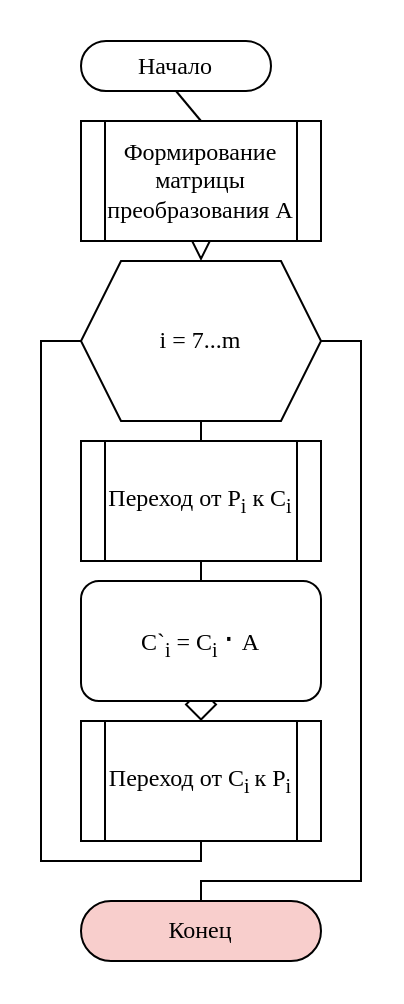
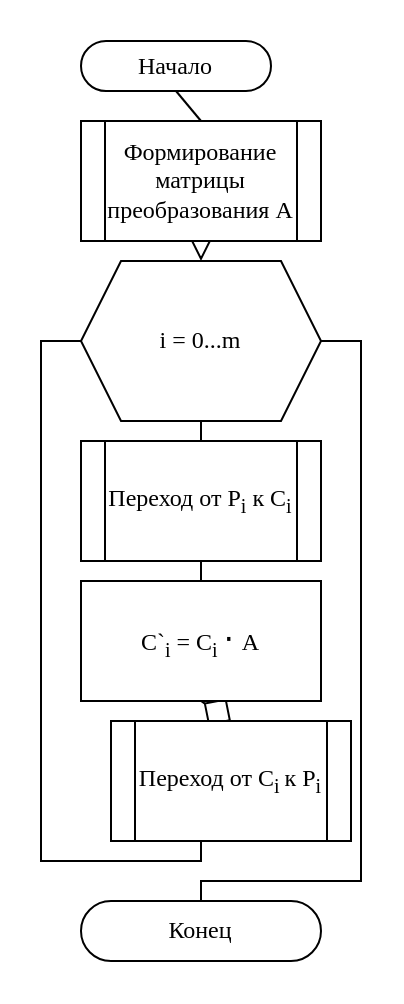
  <mxCell id="0" />
  <mxCell id="1" parent="0" />
  <mxCell id="2" style="edgeStyle=none;curved=1;rounded=0;orthogonalLoop=1;jettySize=auto;html=1;exitX=0.5;exitY=1;exitDx=0;exitDy=0;entryX=0.5;entryY=0;entryDx=0;entryDy=0;fontFamily=Times New Roman;endArrow=none;startSize=14;endSize=14;sourcePerimeterSpacing=8;targetPerimeterSpacing=8;endFill=0;" edge="1" parent="1" source="3" target="5"><mxGeometry relative="1" as="geometry" /></mxCell>
  <mxCell id="3" value="Начало" style="rounded=1;whiteSpace=wrap;html=1;hachureGap=4;pointerEvents=0;arcSize=50;fontFamily=Times New Roman;" vertex="1" parent="1"><mxGeometry x="40" y="20" width="95" height="25" as="geometry" /></mxCell>
  <mxCell id="4" style="edgeStyle=none;curved=1;rounded=0;orthogonalLoop=1;jettySize=auto;html=1;exitX=0.5;exitY=1;exitDx=0;exitDy=0;entryX=0.5;entryY=0;entryDx=0;entryDy=0;fontFamily=Times New Roman;endArrow=classic;endFill=0;startSize=14;endSize=14;sourcePerimeterSpacing=8;targetPerimeterSpacing=8;" edge="1" parent="1" source="5" target="8"><mxGeometry relative="1" as="geometry" /></mxCell>
  <mxCell id="5" value="Формирование матрицы преобразования A" style="shape=process;whiteSpace=wrap;html=1;backgroundOutline=1;hachureGap=4;pointerEvents=0;fontFamily=Times New Roman;" vertex="1" parent="1"><mxGeometry x="40" y="60" width="120" height="60" as="geometry" /></mxCell>
  <mxCell id="6" style="edgeStyle=none;curved=1;rounded=0;orthogonalLoop=1;jettySize=auto;html=1;exitX=0.5;exitY=1;exitDx=0;exitDy=0;entryX=0.5;entryY=0;entryDx=0;entryDy=0;fontFamily=Times New Roman;endArrow=none;endFill=0;startSize=14;endSize=14;sourcePerimeterSpacing=8;targetPerimeterSpacing=8;" edge="1" parent="1" source="8" target="10"><mxGeometry relative="1" as="geometry" /></mxCell>
  <mxCell id="7" style="edgeStyle=orthogonalEdgeStyle;rounded=0;orthogonalLoop=1;jettySize=auto;html=1;exitX=1;exitY=0.5;exitDx=0;exitDy=0;fontFamily=Times New Roman;endArrow=none;endFill=0;startSize=14;endSize=14;sourcePerimeterSpacing=8;targetPerimeterSpacing=8;" edge="1" parent="1" source="8"><mxGeometry relative="1" as="geometry"><mxPoint x="100" y="452.286" as="targetPoint" /><Array as="points"><mxPoint x="180" y="170" /><mxPoint x="180" y="440" /><mxPoint x="100" y="440" /></Array></mxGeometry></mxCell>
- <mxCell id="8" value="i = 7...m" style="shape=hexagon;perimeter=hexagonPerimeter2;whiteSpace=wrap;html=1;fixedSize=1;hachureGap=4;pointerEvents=0;fontFamily=Times New Roman;" vertex="1" parent="1"><mxGeometry x="40" y="130" width="120" height="80" as="geometry" /></mxCell>
+ <mxCell id="8" value="i = 0...m" style="shape=hexagon;perimeter=hexagonPerimeter2;whiteSpace=wrap;html=1;fixedSize=1;hachureGap=4;pointerEvents=0;fontFamily=Times New Roman;" vertex="1" parent="1"><mxGeometry x="40" y="130" width="120" height="80" as="geometry" /></mxCell>
  <mxCell id="9" style="edgeStyle=none;curved=1;rounded=0;orthogonalLoop=1;jettySize=auto;html=1;exitX=0.5;exitY=1;exitDx=0;exitDy=0;entryX=0.5;entryY=0;entryDx=0;entryDy=0;fontFamily=Times New Roman;endArrow=none;endFill=0;startSize=14;endSize=14;sourcePerimeterSpacing=8;targetPerimeterSpacing=8;" edge="1" parent="1" source="10" target="12"><mxGeometry relative="1" as="geometry" /></mxCell>
  <mxCell id="10" value="Переход от P&lt;sub&gt;i&lt;/sub&gt;&amp;nbsp;к C&lt;sub&gt;i&lt;/sub&gt;" style="shape=process;whiteSpace=wrap;html=1;backgroundOutline=1;hachureGap=4;pointerEvents=0;fontFamily=Times New Roman;" vertex="1" parent="1"><mxGeometry x="40" y="220" width="120" height="60" as="geometry" /></mxCell>
  <mxCell id="11" style="edgeStyle=none;curved=1;rounded=0;orthogonalLoop=1;jettySize=auto;html=1;exitX=0.5;exitY=1;exitDx=0;exitDy=0;entryX=0.5;entryY=0;entryDx=0;entryDy=0;fontFamily=Times New Roman;endArrow=diamond;endFill=0;startSize=14;endSize=14;sourcePerimeterSpacing=8;targetPerimeterSpacing=8;" edge="1" parent="1" source="12" target="14"><mxGeometry relative="1" as="geometry" /></mxCell>
- <mxCell id="12" value="&lt;p&gt;&lt;font style=&quot;font-size: 12px&quot;&gt;C`&lt;sub&gt;i&lt;/sub&gt;&amp;nbsp;= C&lt;sub&gt;i&lt;/sub&gt;&amp;nbsp;&lt;span style=&quot;font-size: 16px ; text-align: left&quot;&gt;⋅&amp;nbsp;&lt;/span&gt;&lt;/font&gt;&lt;span style=&quot;text-align: left&quot;&gt;A&lt;/span&gt;&lt;/p&gt;" style="whiteSpace=wrap;html=1;hachureGap=4;pointerEvents=0;fontFamily=Times New Roman;rounded=1;" vertex="1" parent="1"><mxGeometry x="40" y="290" width="120" height="60" as="geometry" /></mxCell>
+ <mxCell id="12" value="&lt;p&gt;&lt;font style=&quot;font-size: 12px&quot;&gt;C`&lt;sub&gt;i&lt;/sub&gt;&amp;nbsp;= C&lt;sub&gt;i&lt;/sub&gt;&amp;nbsp;&lt;span style=&quot;font-size: 16px ; text-align: left&quot;&gt;⋅&amp;nbsp;&lt;/span&gt;&lt;/font&gt;&lt;span style=&quot;text-align: left&quot;&gt;A&lt;/span&gt;&lt;/p&gt;" style="rounded=0;whiteSpace=wrap;html=1;hachureGap=4;pointerEvents=0;fontFamily=Times New Roman;" vertex="1" parent="1"><mxGeometry x="40" y="290" width="120" height="60" as="geometry" /></mxCell>
  <mxCell id="13" style="edgeStyle=orthogonalEdgeStyle;rounded=0;orthogonalLoop=1;jettySize=auto;html=1;exitX=0.5;exitY=1;exitDx=0;exitDy=0;entryX=0;entryY=0.5;entryDx=0;entryDy=0;fontFamily=Times New Roman;endArrow=none;endFill=0;startSize=14;endSize=14;sourcePerimeterSpacing=8;targetPerimeterSpacing=8;" edge="1" parent="1" source="14" target="8"><mxGeometry relative="1" as="geometry"><Array as="points"><mxPoint x="100" y="430" /><mxPoint x="20" y="430" /><mxPoint x="20" y="170" /></Array></mxGeometry></mxCell>
- <mxCell id="14" value="Переход от C&lt;sub&gt;i&amp;nbsp;&lt;/sub&gt;к P&lt;sub&gt;i&lt;/sub&gt;" style="shape=process;whiteSpace=wrap;html=1;backgroundOutline=1;hachureGap=4;pointerEvents=0;fontFamily=Times New Roman;" vertex="1" parent="1"><mxGeometry x="40" y="360" width="120" height="60" as="geometry" /></mxCell>
- <mxCell id="15" value="Конец" style="rounded=1;whiteSpace=wrap;html=1;hachureGap=4;pointerEvents=0;arcSize=50;fontFamily=Times New Roman;fillColor=#f8cecc;" vertex="1" parent="1"><mxGeometry x="40" y="450" width="120" height="30" as="geometry" /></mxCell>
+ <mxCell id="14" value="Переход от C&lt;sub&gt;i&amp;nbsp;&lt;/sub&gt;к P&lt;sub&gt;i&lt;/sub&gt;" style="shape=process;whiteSpace=wrap;html=1;backgroundOutline=1;hachureGap=4;pointerEvents=0;fontFamily=Times New Roman;" vertex="1" parent="1"><mxGeometry x="55" y="360" width="120" height="60" as="geometry" /></mxCell>
+ <mxCell id="15" value="Конец" style="rounded=1;whiteSpace=wrap;html=1;hachureGap=4;pointerEvents=0;arcSize=50;fontFamily=Times New Roman;" vertex="1" parent="1"><mxGeometry x="40" y="450" width="120" height="30" as="geometry" /></mxCell>
